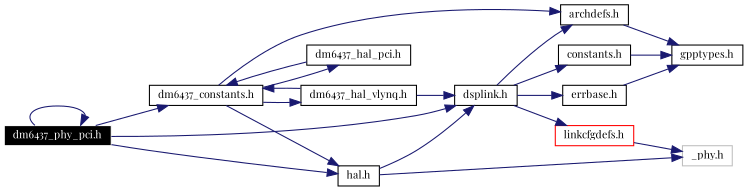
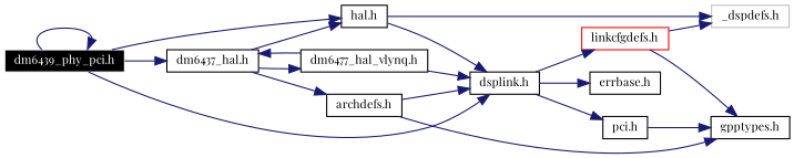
  digraph {
    fontname="Playfair Display"
    rankdir=LR
    node [color=black fillcolor=white fontname="Playfair Display" fontsize=10 shape=record style=filled]
    edge [color=midnightblue fontname="Playfair Display" fontsize=10 labelfontname=Helvetica labelfontsize=10 style=solid]
-   n1 [color=white fillcolor=black fontcolor=white height=0.2 label="dm6437_phy_pci.h" width=0.4]
+   n1 [color=white fillcolor=black fontcolor=white height=0.2 label="dm6439_phy_pci.h" width=0.4]
    n2 [height=0.2 label="dsplink.h" width=0.4]
    n3 [height=0.2 label="hal.h" width=0.4]
-   n4 [height=0.2 label="dm6437_constants.h" width=0.4]
-   n5 [height=0.2 label="constants.h" width=0.4]
+   n4 [height=0.2 label="dm6437_hal.h" width=0.4]
+   n5 [height=0.2 label="pci.h" width=0.4]
    n6 [height=0.2 label="errbase.h" width=0.4]
    n7 [height=0.2 label="archdefs.h" width=0.4]
    n8 [color=red height=0.2 label="linkcfgdefs.h" width=0.4]
-   n9 [color=grey75 height=0.2 label="_phy.h" width=0.4]
-   n10 [height=0.2 label="dm6437_hal_pci.h" width=0.4]
-   n11 [height=0.2 label="dm6437_hal_vlynq.h" width=0.4]
+   n9 [color=grey75 height=0.2 label="_dspdefs.h" width=0.4]
+   n11 [height=0.2 label="dm6477_hal_vlynq.h" width=0.4]
    n12 [height=0.2 label="gpptypes.h" width=0.4]
    n1 -> n1
    n1 -> n2
    n1 -> n3
    n1 -> n4
    n2 -> n5
    n2 -> n6
-   n2 -> n7
+   n7 -> n2
    n2 -> n8
    n3 -> n2
    n3 -> n9
    n4 -> n3
    n4 -> n7
-   n4 -> n10
    n4 -> n11
    n5 -> n12
-   n6 -> n12
+   n8 -> n12
    n7 -> n12
    n8 -> n9
-   n10 -> n4
    n11 -> n2
    n11 -> n4
  }
